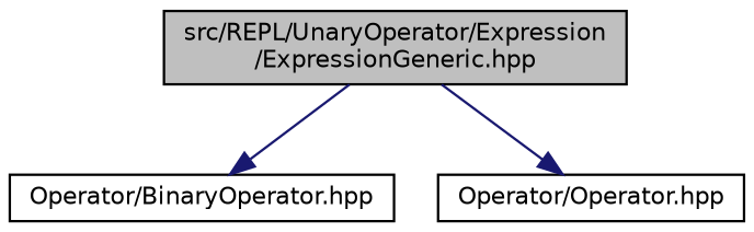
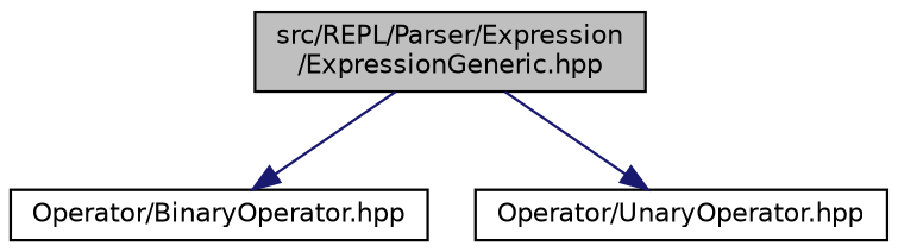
  digraph {
    node [color=black fillcolor=white fontname=Helvetica fontsize=10 shape=record style=filled]
    edge [color=midnightblue fontname=Helvetica fontsize=10 labelfontname=Helvetica labelfontsize=10 style=solid]
-   n1 [fillcolor=grey75 fontcolor=black height=0.2 label="src/REPL/UnaryOperator/Expression\l/ExpressionGeneric.hpp" width=0.4]
+   n1 [fillcolor=grey75 fontcolor=black height=0.2 label="src/REPL/Parser/Expression\l/ExpressionGeneric.hpp" width=0.4]
    n2 [height=0.2 label="Operator/BinaryOperator.hpp" width=0.4]
-   n3 [height=0.2 label="Operator/Operator.hpp" width=0.4]
+   n3 [height=0.2 label="Operator/UnaryOperator.hpp" width=0.4]
    n1 -> n2
    n1 -> n3
  }
